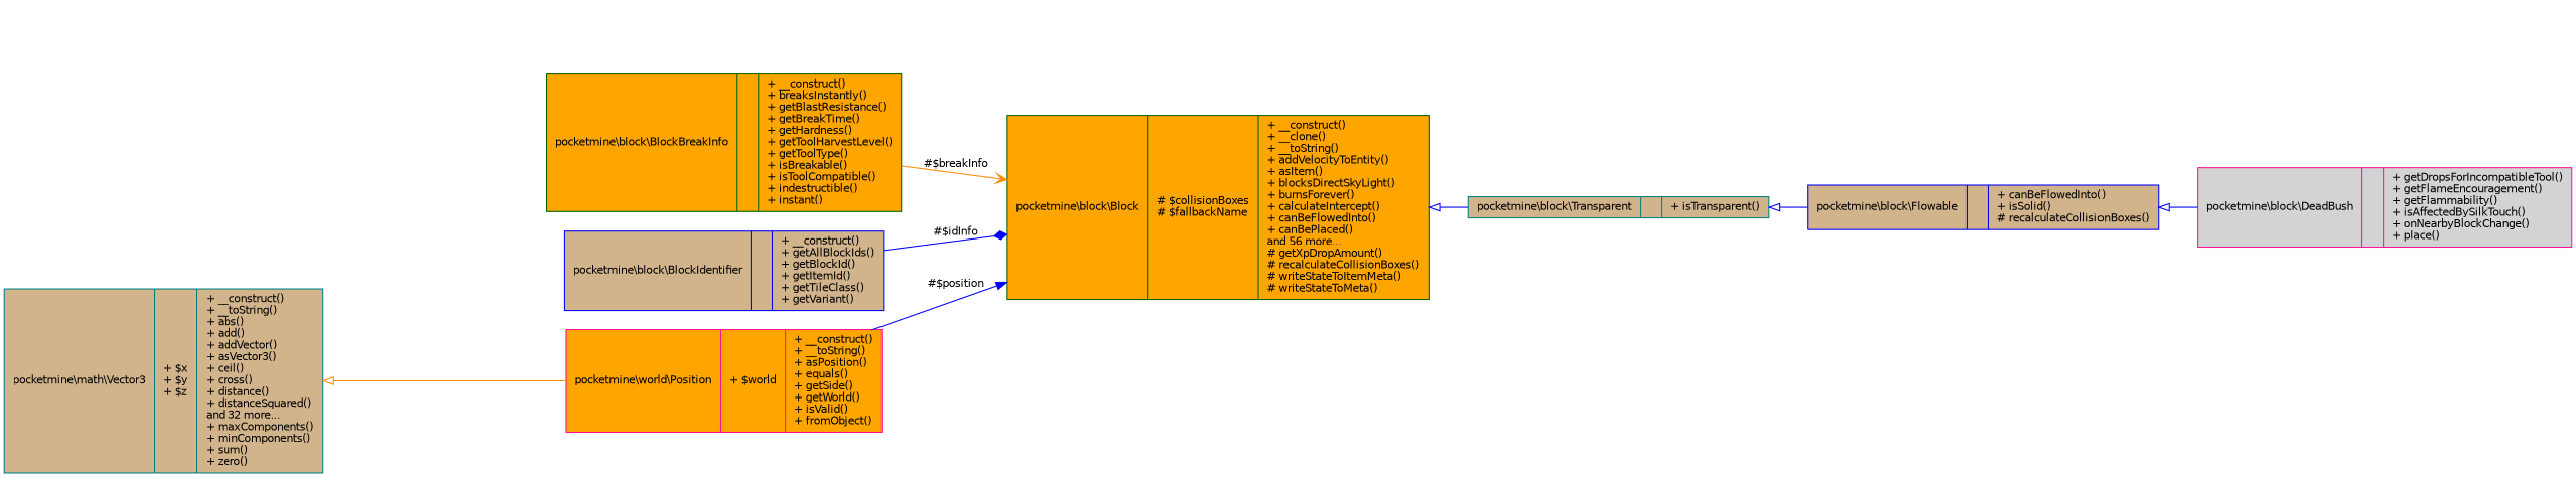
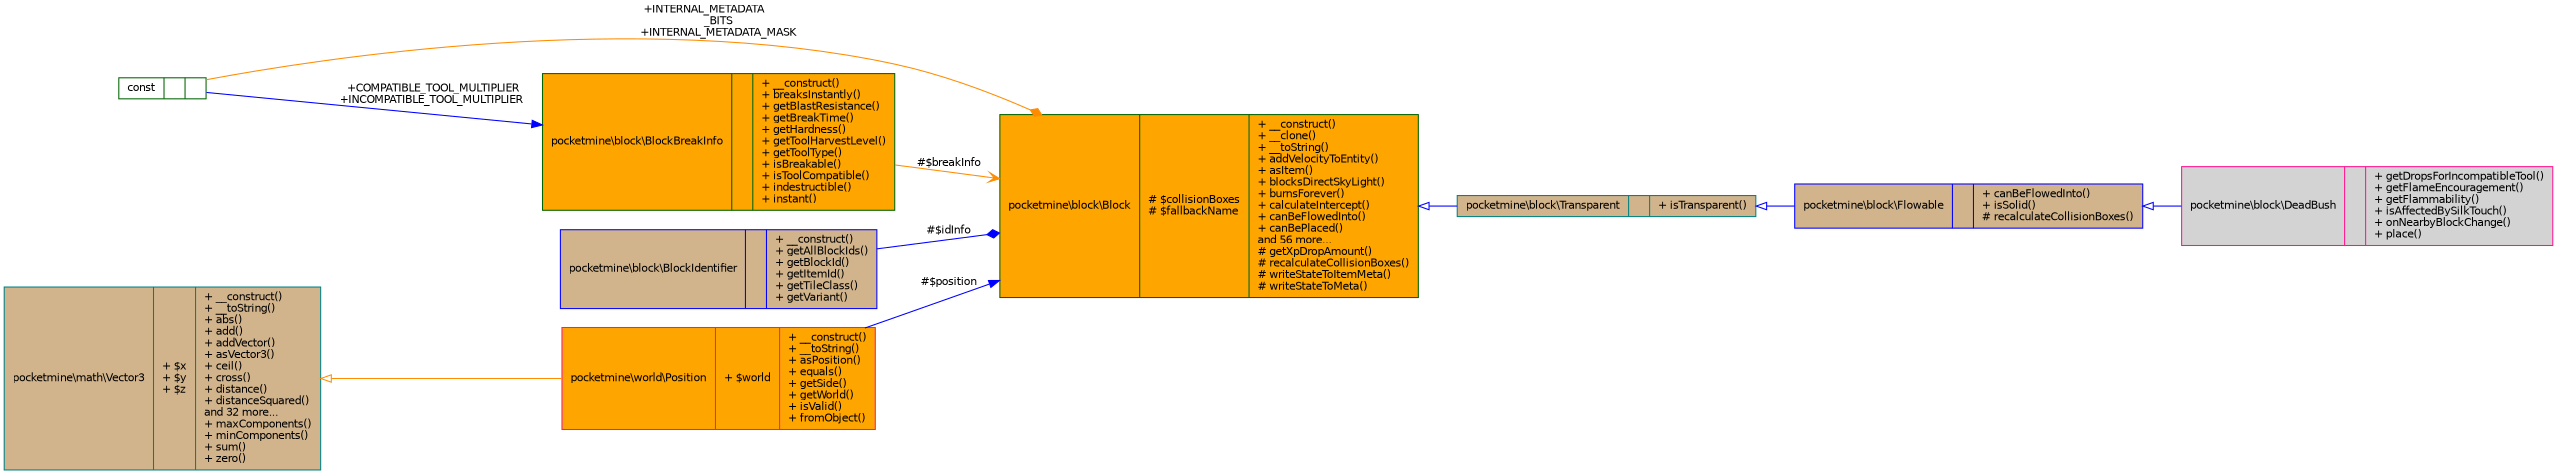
  digraph {
    rankdir=LR
    node [color=darkgreen fillcolor=tan fontname=Helvetica fontsize=10 shape=record style=filled]
    edge [color=blue fontname=Helvetica fontsize=10 labelfontname=Helvetica labelfontsize=10 style=solid]
    n1 [color=deeppink fillcolor=lightgrey fontcolor=black height=0.2 label="{pocketmine\\block\\DeadBush\n||+ getDropsForIncompatibleTool()\l+ getFlameEncouragement()\l+ getFlammability()\l+ isAffectedBySilkTouch()\l+ onNearbyBlockChange()\l+ place()\l}" width=0.4]
    n2 [color=blue height=0.2 label="{pocketmine\\block\\Flowable\n||+ canBeFlowedInto()\l+ isSolid()\l# recalculateCollisionBoxes()\l}" width=0.4]
    n3 [color=teal height=0.2 label="{pocketmine\\block\\Transparent\n||+ isTransparent()\l}" width=0.4]
    n4 [fillcolor=orange height=0.2 label="{pocketmine\\block\\Block\n|# $collisionBoxes\l# $fallbackName\l|+ __construct()\l+ __clone()\l+ __toString()\l+ addVelocityToEntity()\l+ asItem()\l+ blocksDirectSkyLight()\l+ burnsForever()\l+ calculateIntercept()\l+ canBeFlowedInto()\l+ canBePlaced()\land 56 more...\l# getXpDropAmount()\l# recalculateCollisionBoxes()\l# writeStateToItemMeta()\l# writeStateToMeta()\l}" width=0.4]
+   n5 [fillcolor=white height=0.2 label="{const\n||}" width=0.4]
    n6 [fillcolor=orange height=0.2 label="{pocketmine\\block\\BlockBreakInfo\n||+ __construct()\l+ breaksInstantly()\l+ getBlastResistance()\l+ getBreakTime()\l+ getHardness()\l+ getToolHarvestLevel()\l+ getToolType()\l+ isBreakable()\l+ isToolCompatible()\l+ indestructible()\l+ instant()\l}" width=0.4]
    n7 [color=blue height=0.2 label="{pocketmine\\block\\BlockIdentifier\n||+ __construct()\l+ getAllBlockIds()\l+ getBlockId()\l+ getItemId()\l+ getTileClass()\l+ getVariant()\l}" width=0.4]
    n8 [color=deeppink fillcolor=orange height=0.2 label="{pocketmine\\world\\Position\n|+ $world\l|+ __construct()\l+ __toString()\l+ asPosition()\l+ equals()\l+ getSide()\l+ getWorld()\l+ isValid()\l+ fromObject()\l}" width=0.4]
    n9 [color=teal height=0.2 label="{pocketmine\\math\\Vector3\n|+ $x\l+ $y\l+ $z\l|+ __construct()\l+ __toString()\l+ abs()\l+ add()\l+ addVector()\l+ asVector3()\l+ ceil()\l+ cross()\l+ distance()\l+ distanceSquared()\land 32 more...\l+ maxComponents()\l+ minComponents()\l+ sum()\l+ zero()\l}" width=0.4]
    n2 -> n1 [arrowtail=onormal dir=back]
    n3 -> n2 [arrowtail=onormal dir=back]
    n4 -> n3 [arrowtail=onormal dir=back]
+   n5 -> n4 [arrowhead=diamond color=darkorange label=" +INTERNAL_METADATA\l_BITS\n+INTERNAL_METADATA_MASK"]
+   n5 -> n6 [arrowhead=normal label=" +COMPATIBLE_TOOL_MULTIPLIER\n+INCOMPATIBLE_TOOL_MULTIPLIER"]
    n6 -> n4 [arrowhead=vee color=darkorange label=" #$breakInfo"]
    n7 -> n4 [arrowhead=diamond label=" #$idInfo"]
    n8 -> n4 [arrowhead=normal label=" #$position"]
    n9 -> n8 [arrowtail=onormal color=darkorange dir=back]
  }
